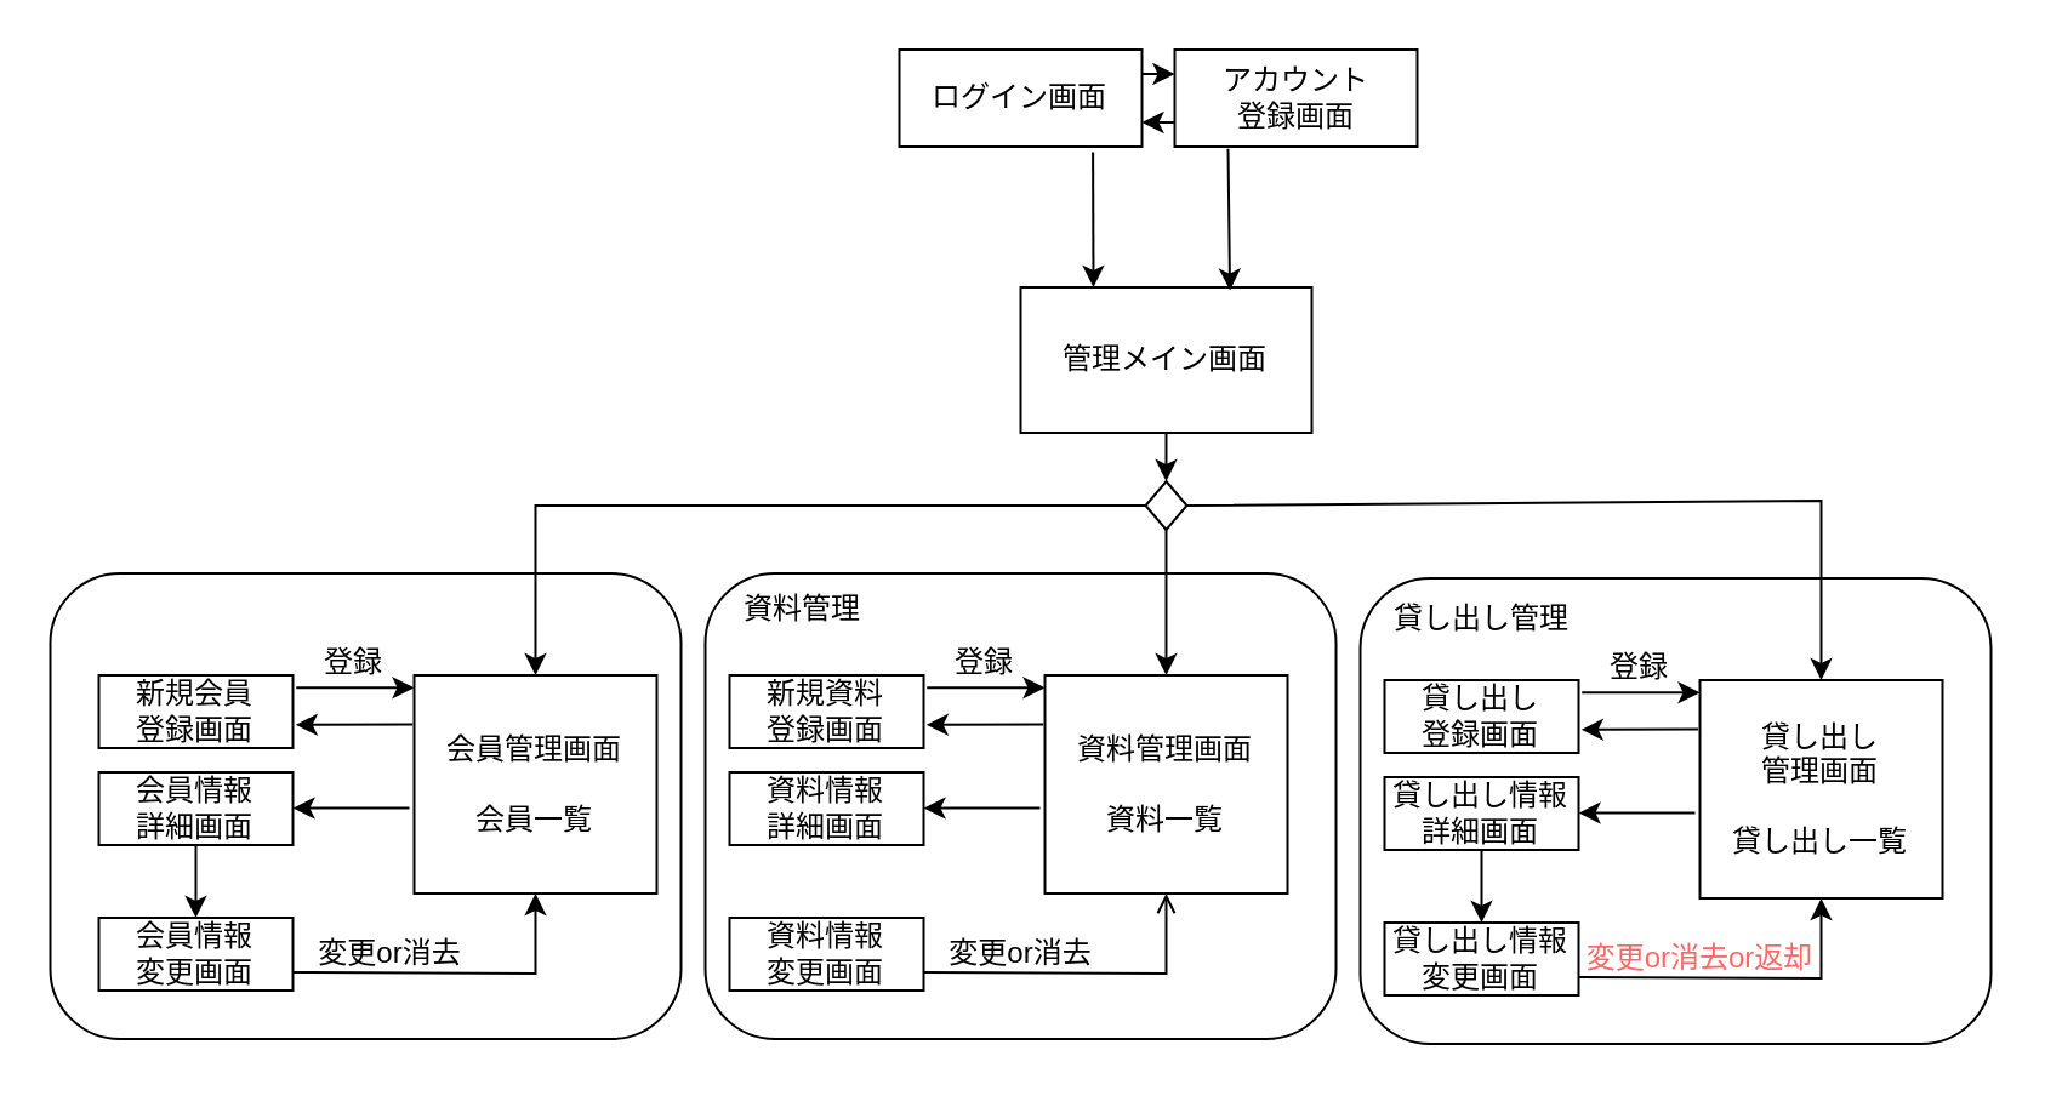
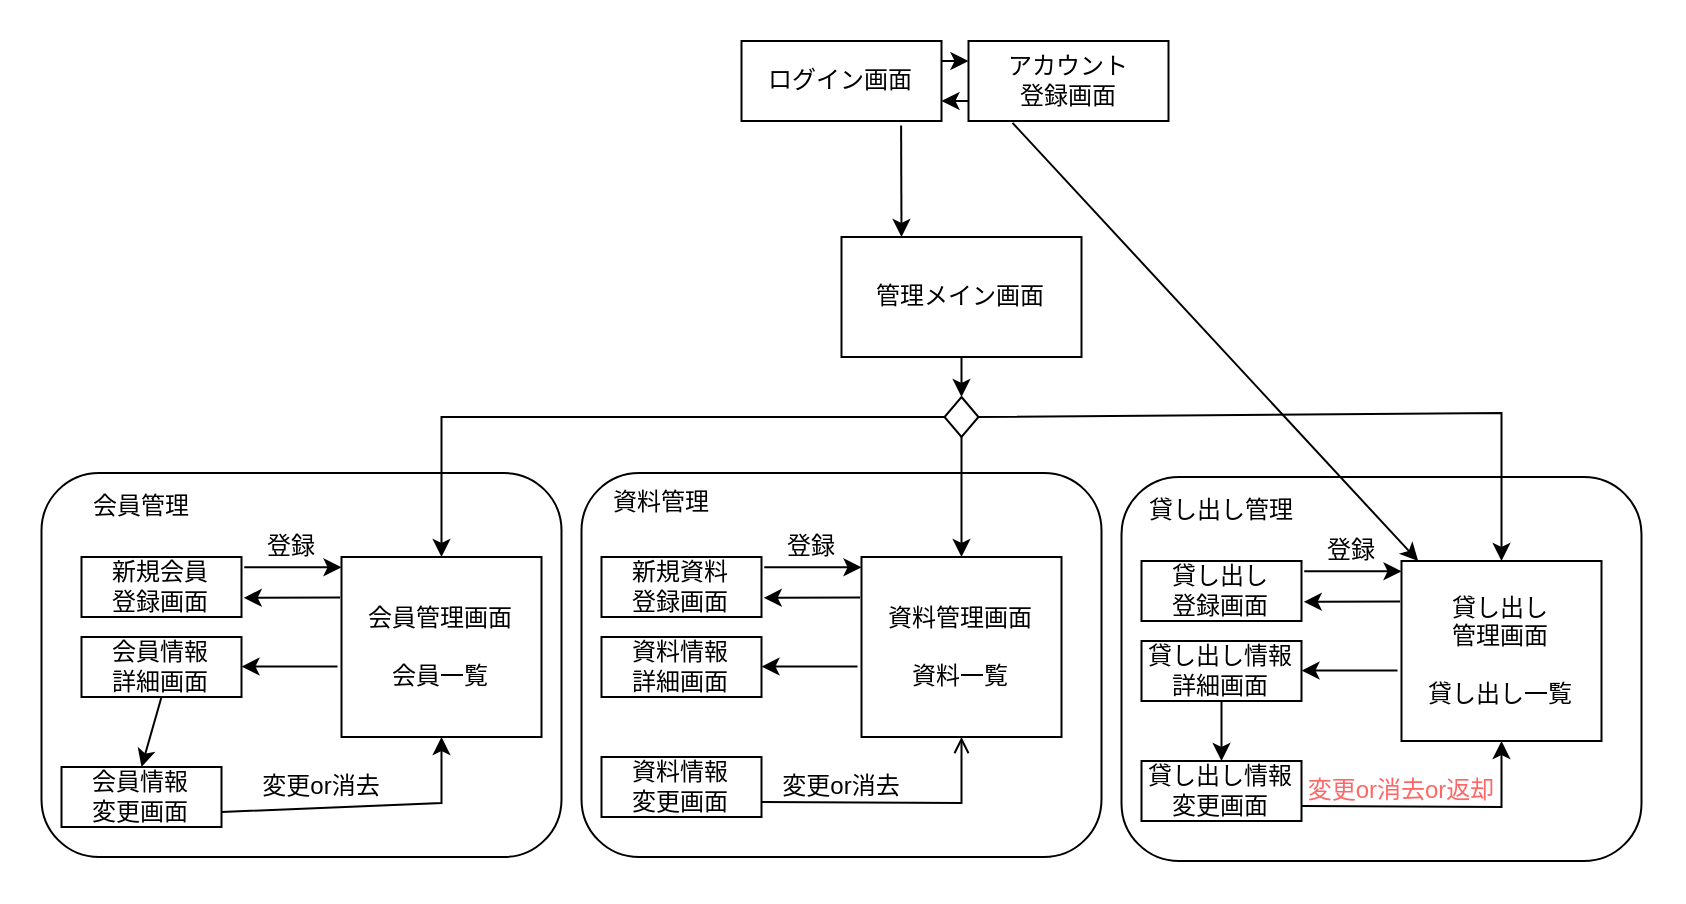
  <mxCell id="0" />
  <mxCell id="1" parent="0" />
  <mxCell id="2" value="" style="rounded=1;whiteSpace=wrap;html=1;" vertex="1" parent="1"><mxGeometry x="560.25" y="238" width="260" height="192" as="geometry" /></mxCell>
  <mxCell id="3" value="" style="rounded=1;whiteSpace=wrap;html=1;" vertex="1" parent="1"><mxGeometry x="290.25" y="236" width="260" height="192" as="geometry" /></mxCell>
  <mxCell id="4" value="" style="rounded=1;whiteSpace=wrap;html=1;" vertex="1" parent="1"><mxGeometry x="20.25" y="236" width="260" height="192" as="geometry" /></mxCell>
  <mxCell id="5" value="管理メイン画面" style="rounded=0;whiteSpace=wrap;html=1;" parent="1" vertex="1"><mxGeometry x="420.25" y="118" width="120" height="60" as="geometry" /></mxCell>
  <mxCell id="6" value="" style="endArrow=classic;html=1;rounded=0;entryX=0.5;entryY=0;entryDx=0;entryDy=0;" parent="1" source="5" edge="1" target="8"><mxGeometry width="50" height="50" relative="1" as="geometry"><mxPoint x="458.75" y="160" as="sourcePoint" /><mxPoint x="478.75" y="230" as="targetPoint" /></mxGeometry></mxCell>
  <mxCell id="7" value="会員管理画面&lt;br&gt;&lt;br&gt;会員一覧" style="rounded=0;whiteSpace=wrap;html=1;" parent="1" vertex="1"><mxGeometry x="170.25" y="278" width="100" height="90" as="geometry" /></mxCell>
  <mxCell id="8" value="" style="rhombus;whiteSpace=wrap;html=1;" parent="1" vertex="1"><mxGeometry x="471.75" y="198" width="17" height="20" as="geometry" /></mxCell>
  <mxCell id="9" value="" style="endArrow=classic;html=1;rounded=0;entryX=0.5;entryY=0;entryDx=0;entryDy=0;exitX=0.5;exitY=1;exitDx=0;exitDy=0;" parent="1" edge="1" target="22" source="8"><mxGeometry width="50" height="50" relative="1" as="geometry"><mxPoint x="359.91" y="218" as="sourcePoint" /><mxPoint x="359.91" y="278" as="targetPoint" /></mxGeometry></mxCell>
  <mxCell id="10" value="" style="endArrow=classic;html=1;rounded=0;exitX=0;exitY=0.5;exitDx=0;exitDy=0;entryX=0.5;entryY=0;entryDx=0;entryDy=0;" parent="1" edge="1" target="7" source="8"><mxGeometry width="50" height="50" relative="1" as="geometry"><mxPoint x="350.25" y="208" as="sourcePoint" /><mxPoint x="250.25" y="278" as="targetPoint" /><Array as="points"><mxPoint x="220.25" y="208" /></Array></mxGeometry></mxCell>
  <mxCell id="11" value="" style="endArrow=classic;html=1;rounded=0;exitX=1;exitY=0.5;exitDx=0;exitDy=0;" parent="1" source="8" edge="1" target="34"><mxGeometry width="50" height="50" relative="1" as="geometry"><mxPoint x="470.25" y="216" as="sourcePoint" /><mxPoint x="790.25" y="186" as="targetPoint" /><Array as="points"><mxPoint x="750.25" y="206" /></Array></mxGeometry></mxCell>
  <mxCell id="12" value="新規会員&lt;br&gt;登録画面" style="rounded=0;whiteSpace=wrap;html=1;" vertex="1" parent="1"><mxGeometry x="40.25" y="278" width="80" height="30" as="geometry" /></mxCell>
  <mxCell id="13" value="会員情報&lt;br&gt;詳細画面" style="rounded=0;whiteSpace=wrap;html=1;" vertex="1" parent="1"><mxGeometry x="40.25" y="318" width="80" height="30" as="geometry" /></mxCell>
- <mxCell id="14" value="会員情報&lt;br&gt;変更画面" style="rounded=0;whiteSpace=wrap;html=1;" vertex="1" parent="1"><mxGeometry x="40.25" y="378" width="80" height="30" as="geometry" /></mxCell>
+ <mxCell id="14" value="会員情報&lt;br&gt;変更画面" style="rounded=0;whiteSpace=wrap;html=1;" vertex="1" parent="1"><mxGeometry x="30.25" y="383" width="80" height="30" as="geometry" /></mxCell>
  <mxCell id="15" value="" style="endArrow=classic;html=1;rounded=0;exitX=-0.007;exitY=0.225;exitDx=0;exitDy=0;exitPerimeter=0;entryX=1.014;entryY=0.68;entryDx=0;entryDy=0;entryPerimeter=0;" edge="1" parent="1" source="7" target="12"><mxGeometry width="50" height="50" relative="1" as="geometry"><mxPoint x="150.25" y="268" as="sourcePoint" /><mxPoint x="200.25" y="218" as="targetPoint" /></mxGeometry></mxCell>
  <mxCell id="16" value="" style="endArrow=classic;html=1;rounded=0;exitX=1.017;exitY=0.171;exitDx=0;exitDy=0;exitPerimeter=0;entryX=0;entryY=0.057;entryDx=0;entryDy=0;entryPerimeter=0;" edge="1" parent="1" source="12" target="7"><mxGeometry width="50" height="50" relative="1" as="geometry"><mxPoint x="179.25" y="308" as="sourcePoint" /><mxPoint x="131.25" y="308" as="targetPoint" /></mxGeometry></mxCell>
  <mxCell id="17" value="登録" style="text;html=1;align=center;verticalAlign=middle;resizable=0;points=[];autosize=1;strokeColor=none;fillColor=none;" vertex="1" parent="1"><mxGeometry x="120.25" y="258" width="50" height="30" as="geometry" /></mxCell>
  <mxCell id="18" value="" style="endArrow=classic;html=1;rounded=0;exitX=-0.007;exitY=0.225;exitDx=0;exitDy=0;exitPerimeter=0;entryX=1.014;entryY=0.68;entryDx=0;entryDy=0;entryPerimeter=0;" edge="1" parent="1"><mxGeometry width="50" height="50" relative="1" as="geometry"><mxPoint x="168.25" y="332.77" as="sourcePoint" /><mxPoint x="120.25" y="332.77" as="targetPoint" /></mxGeometry></mxCell>
  <mxCell id="19" value="" style="endArrow=classic;html=1;rounded=0;exitX=0.5;exitY=1;exitDx=0;exitDy=0;entryX=0.5;entryY=0;entryDx=0;entryDy=0;" edge="1" parent="1" source="13" target="14"><mxGeometry width="50" height="50" relative="1" as="geometry"><mxPoint x="170.25" y="378" as="sourcePoint" /><mxPoint x="220.25" y="328" as="targetPoint" /></mxGeometry></mxCell>
  <mxCell id="20" value="" style="endArrow=classic;html=1;rounded=0;entryX=0.5;entryY=1;entryDx=0;entryDy=0;exitX=1;exitY=0.75;exitDx=0;exitDy=0;" edge="1" parent="1" source="14" target="7"><mxGeometry width="50" height="50" relative="1" as="geometry"><mxPoint x="170.25" y="428" as="sourcePoint" /><mxPoint x="220.25" y="378" as="targetPoint" /><Array as="points"><mxPoint x="220.25" y="401" /></Array></mxGeometry></mxCell>
  <mxCell id="21" value="変更or消去" style="text;html=1;align=center;verticalAlign=middle;resizable=0;points=[];autosize=1;strokeColor=none;fillColor=none;" vertex="1" parent="1"><mxGeometry x="120.25" y="378" width="80" height="30" as="geometry" /></mxCell>
  <mxCell id="22" value="資料管理画面&lt;br&gt;&lt;br&gt;資料一覧" style="rounded=0;whiteSpace=wrap;html=1;" vertex="1" parent="1"><mxGeometry x="430.25" y="278" width="100" height="90" as="geometry" /></mxCell>
  <mxCell id="23" value="新規資料&lt;br&gt;登録画面" style="rounded=0;whiteSpace=wrap;html=1;" vertex="1" parent="1"><mxGeometry x="300.25" y="278" width="80" height="30" as="geometry" /></mxCell>
  <mxCell id="24" value="資料情報&lt;br&gt;詳細画面" style="rounded=0;whiteSpace=wrap;html=1;" vertex="1" parent="1"><mxGeometry x="300.25" y="318" width="80" height="30" as="geometry" /></mxCell>
  <mxCell id="25" value="資料情報&lt;br&gt;変更画面" style="rounded=0;whiteSpace=wrap;html=1;" vertex="1" parent="1"><mxGeometry x="300.25" y="378" width="80" height="30" as="geometry" /></mxCell>
  <mxCell id="26" value="" style="endArrow=classic;html=1;rounded=0;exitX=-0.007;exitY=0.225;exitDx=0;exitDy=0;exitPerimeter=0;entryX=1.014;entryY=0.68;entryDx=0;entryDy=0;entryPerimeter=0;" edge="1" parent="1" source="22" target="23"><mxGeometry width="50" height="50" relative="1" as="geometry"><mxPoint x="410.25" y="268" as="sourcePoint" /><mxPoint x="460.25" y="218" as="targetPoint" /></mxGeometry></mxCell>
  <mxCell id="27" value="" style="endArrow=classic;html=1;rounded=0;exitX=1.017;exitY=0.171;exitDx=0;exitDy=0;exitPerimeter=0;entryX=0;entryY=0.057;entryDx=0;entryDy=0;entryPerimeter=0;" edge="1" parent="1" source="23" target="22"><mxGeometry width="50" height="50" relative="1" as="geometry"><mxPoint x="439.25" y="308" as="sourcePoint" /><mxPoint x="391.25" y="308" as="targetPoint" /></mxGeometry></mxCell>
  <mxCell id="28" value="登録" style="text;html=1;align=center;verticalAlign=middle;resizable=0;points=[];autosize=1;strokeColor=none;fillColor=none;" vertex="1" parent="1"><mxGeometry x="380.25" y="258" width="50" height="30" as="geometry" /></mxCell>
  <mxCell id="29" value="" style="endArrow=classic;html=1;rounded=0;exitX=-0.007;exitY=0.225;exitDx=0;exitDy=0;exitPerimeter=0;entryX=1.014;entryY=0.68;entryDx=0;entryDy=0;entryPerimeter=0;" edge="1" parent="1"><mxGeometry width="50" height="50" relative="1" as="geometry"><mxPoint x="428.25" y="332.77" as="sourcePoint" /><mxPoint x="380.25" y="332.77" as="targetPoint" /></mxGeometry></mxCell>
  <mxCell id="30" value="" style="endArrow=open;html=1;rounded=0;entryX=0.5;entryY=1;entryDx=0;entryDy=0;exitX=1;exitY=0.75;exitDx=0;exitDy=0;" edge="1" parent="1" source="25" target="22"><mxGeometry width="50" height="50" relative="1" as="geometry"><mxPoint x="430.25" y="428" as="sourcePoint" /><mxPoint x="480.25" y="378" as="targetPoint" /><Array as="points"><mxPoint x="480.25" y="401" /></Array></mxGeometry></mxCell>
  <mxCell id="31" value="変更or消去" style="text;html=1;align=center;verticalAlign=middle;resizable=0;points=[];autosize=1;strokeColor=none;fillColor=none;" vertex="1" parent="1"><mxGeometry x="380.25" y="378" width="80" height="30" as="geometry" /></mxCell>
+ <mxCell id="32" value="会員管理" style="text;html=1;align=center;verticalAlign=middle;resizable=0;points=[];autosize=1;strokeColor=none;fillColor=none;" vertex="1" parent="1"><mxGeometry x="35.25" y="238" width="70" height="30" as="geometry" /></mxCell>
  <mxCell id="33" value="資料管理" style="text;html=1;align=center;verticalAlign=middle;resizable=0;points=[];autosize=1;strokeColor=none;fillColor=none;" vertex="1" parent="1"><mxGeometry x="295.25" y="236" width="70" height="30" as="geometry" /></mxCell>
  <mxCell id="34" value="貸し出し&lt;br&gt;管理画面&lt;br&gt;&lt;br&gt;貸し出し一覧" style="rounded=0;whiteSpace=wrap;html=1;" vertex="1" parent="1"><mxGeometry x="700.25" y="280" width="100" height="90" as="geometry" /></mxCell>
  <mxCell id="35" value="貸し出し&lt;br&gt;登録画面" style="rounded=0;whiteSpace=wrap;html=1;" vertex="1" parent="1"><mxGeometry x="570.25" y="280" width="80" height="30" as="geometry" /></mxCell>
  <mxCell id="36" value="貸し出し情報&lt;br&gt;詳細画面" style="rounded=0;whiteSpace=wrap;html=1;" vertex="1" parent="1"><mxGeometry x="570.25" y="320" width="80" height="30" as="geometry" /></mxCell>
  <mxCell id="37" value="貸し出し情報&lt;br&gt;変更画面" style="rounded=0;whiteSpace=wrap;html=1;" vertex="1" parent="1"><mxGeometry x="570.25" y="380" width="80" height="30" as="geometry" /></mxCell>
  <mxCell id="38" value="" style="endArrow=classic;html=1;rounded=0;exitX=-0.007;exitY=0.225;exitDx=0;exitDy=0;exitPerimeter=0;entryX=1.014;entryY=0.68;entryDx=0;entryDy=0;entryPerimeter=0;" edge="1" parent="1" source="34" target="35"><mxGeometry width="50" height="50" relative="1" as="geometry"><mxPoint x="680.25" y="270" as="sourcePoint" /><mxPoint x="730.25" y="220" as="targetPoint" /></mxGeometry></mxCell>
  <mxCell id="39" value="" style="endArrow=classic;html=1;rounded=0;exitX=1.017;exitY=0.171;exitDx=0;exitDy=0;exitPerimeter=0;entryX=0;entryY=0.057;entryDx=0;entryDy=0;entryPerimeter=0;" edge="1" parent="1" source="35" target="34"><mxGeometry width="50" height="50" relative="1" as="geometry"><mxPoint x="709.25" y="310" as="sourcePoint" /><mxPoint x="661.25" y="310" as="targetPoint" /></mxGeometry></mxCell>
  <mxCell id="40" value="登録" style="text;html=1;align=center;verticalAlign=middle;resizable=0;points=[];autosize=1;strokeColor=none;fillColor=none;" vertex="1" parent="1"><mxGeometry x="650.25" y="260" width="50" height="30" as="geometry" /></mxCell>
  <mxCell id="41" value="" style="endArrow=classic;html=1;rounded=0;exitX=-0.007;exitY=0.225;exitDx=0;exitDy=0;exitPerimeter=0;entryX=1.014;entryY=0.68;entryDx=0;entryDy=0;entryPerimeter=0;" edge="1" parent="1"><mxGeometry width="50" height="50" relative="1" as="geometry"><mxPoint x="698.25" y="334.77" as="sourcePoint" /><mxPoint x="650.25" y="334.77" as="targetPoint" /></mxGeometry></mxCell>
  <mxCell id="42" value="" style="endArrow=classic;html=1;rounded=0;exitX=0.5;exitY=1;exitDx=0;exitDy=0;entryX=0.5;entryY=0;entryDx=0;entryDy=0;" edge="1" parent="1" source="36" target="37"><mxGeometry width="50" height="50" relative="1" as="geometry"><mxPoint x="700.25" y="380" as="sourcePoint" /><mxPoint x="750.25" y="330" as="targetPoint" /></mxGeometry></mxCell>
  <mxCell id="43" value="" style="endArrow=classic;html=1;rounded=0;entryX=0.5;entryY=1;entryDx=0;entryDy=0;exitX=1;exitY=0.75;exitDx=0;exitDy=0;" edge="1" parent="1" source="37" target="34"><mxGeometry width="50" height="50" relative="1" as="geometry"><mxPoint x="700.25" y="430" as="sourcePoint" /><mxPoint x="750.25" y="380" as="targetPoint" /><Array as="points"><mxPoint x="750.25" y="403" /></Array></mxGeometry></mxCell>
  <mxCell id="44" value="&lt;font color=&quot;#ff6666&quot;&gt;変更or消去or返却&lt;/font&gt;" style="text;html=1;align=center;verticalAlign=middle;resizable=0;points=[];autosize=1;strokeColor=none;fillColor=none;" vertex="1" parent="1"><mxGeometry x="640.25" y="380" width="120" height="30" as="geometry" /></mxCell>
  <mxCell id="45" value="貸し出し管理" style="text;html=1;align=center;verticalAlign=middle;resizable=0;points=[];autosize=1;strokeColor=none;fillColor=none;" vertex="1" parent="1"><mxGeometry x="560.25" y="240" width="100" height="30" as="geometry" /></mxCell>
  <mxCell id="46" value="ログイン画面" style="rounded=0;whiteSpace=wrap;html=1;" vertex="1" parent="1"><mxGeometry x="370.25" y="20" width="100" height="40" as="geometry" /></mxCell>
  <mxCell id="47" value="アカウント&lt;br&gt;登録画面" style="rounded=0;whiteSpace=wrap;html=1;" vertex="1" parent="1"><mxGeometry x="483.75" y="20" width="100" height="40" as="geometry" /></mxCell>
  <mxCell id="48" value="" style="endArrow=classic;html=1;rounded=0;exitX=0.798;exitY=1.055;exitDx=0;exitDy=0;entryX=0.25;entryY=0;entryDx=0;entryDy=0;exitPerimeter=0;" edge="1" parent="1" source="46" target="5"><mxGeometry width="50" height="50" relative="1" as="geometry"><mxPoint x="528.75" y="150" as="sourcePoint" /><mxPoint x="578.75" y="100" as="targetPoint" /></mxGeometry></mxCell>
- <mxCell id="49" value="" style="endArrow=classic;html=1;rounded=0;exitX=0.22;exitY=1.023;exitDx=0;exitDy=0;entryX=0.719;entryY=0.021;entryDx=0;entryDy=0;exitPerimeter=0;entryPerimeter=0;" edge="1" parent="1" source="47" target="5"><mxGeometry width="50" height="50" relative="1" as="geometry"><mxPoint x="508.75" y="60" as="sourcePoint" /><mxPoint x="508.75" y="110" as="targetPoint" /></mxGeometry></mxCell>
+ <mxCell id="49" value="" style="endArrow=classic;html=1;rounded=0;exitX=0.22;exitY=1.023;exitDx=0;exitDy=0;exitPerimeter=0;" edge="1" parent="1" source="47" target="34"><mxGeometry width="50" height="50" relative="1" as="geometry"><mxPoint x="508.75" y="60" as="sourcePoint" /><mxPoint x="508.75" y="110" as="targetPoint" /></mxGeometry></mxCell>
  <mxCell id="50" value="" style="endArrow=classic;html=1;rounded=0;exitX=1;exitY=0.25;exitDx=0;exitDy=0;entryX=0;entryY=0.25;entryDx=0;entryDy=0;" edge="1" parent="1" source="46" target="47"><mxGeometry width="50" height="50" relative="1" as="geometry"><mxPoint x="368.75" y="180" as="sourcePoint" /><mxPoint x="418.75" y="130" as="targetPoint" /></mxGeometry></mxCell>
  <mxCell id="51" value="" style="endArrow=classic;html=1;rounded=0;entryX=1;entryY=0.75;entryDx=0;entryDy=0;exitX=0;exitY=0.75;exitDx=0;exitDy=0;" edge="1" parent="1" source="47" target="46"><mxGeometry width="50" height="50" relative="1" as="geometry"><mxPoint x="478.75" y="50" as="sourcePoint" /><mxPoint x="493.75" y="40" as="targetPoint" /></mxGeometry></mxCell>
